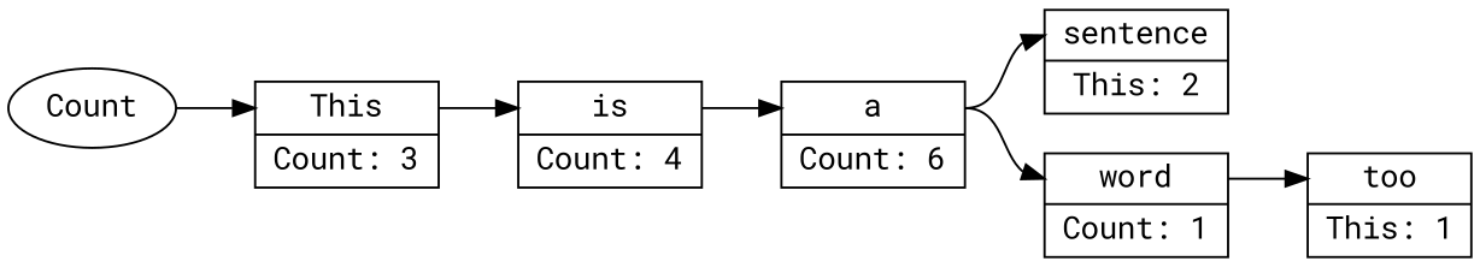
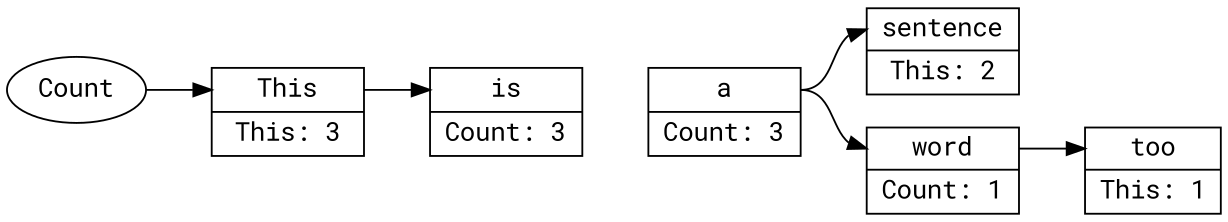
  digraph {
    fontname="Roboto Mono"
    rankdir=LR
    node [fontname="Roboto Mono" shape=record]
    edge [fontname="Roboto Mono" headport=f0 tailport=f0]
-   n1 [label="<f0> This | <f1> Count: 3"]
-   n2 [label="<f0> is | <f1> Count: 4"]
-   n3 [height=0.5 label="<f0> a | <f1> Count: 6"]
+   n1 [label="<f0> This | <f1> This: 3"]
+   n2 [label="<f0> is | <f1> Count: 3"]
+   n3 [height=0.5 label="<f0> a | <f1> Count: 3"]
    n4 [height=0.5 label="<f0> sentence | <f1> This: 2"]
    n5 [height=0.5 label="<f0> word | <f1> Count: 1"]
    n6 [height=0.5 label="<f0> too | <f1> This: 1"]
    n7 [label=Count shape=""]
    n1 -> n2
-   n2 -> n3
    n3 -> n4
    n3 -> n5
    n5 -> n6
    n7 -> n1
  }
